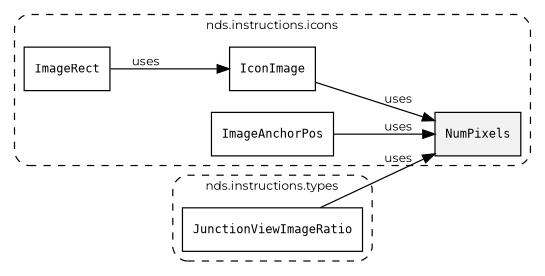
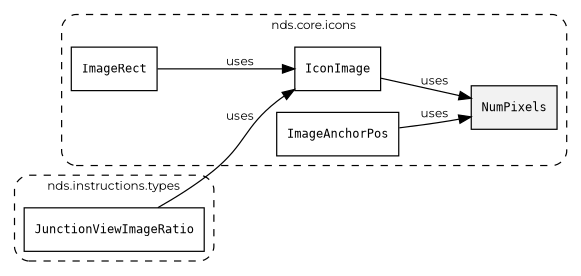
  digraph {
    fontname=Montserrat
    fontsize=10
    rankdir=LR
    node [fontname=Montserrat fontsize=10 shape=box]
    edge [fontname=Montserrat fontsize=10]
    n1 [fillcolor="#0000000D" label=<<font face="monospace"><table align="center" border="0" cellspacing="0" cellpadding="0"><tr><td href="../../../content/packages/nds.core.icons.html#Subtype-NumPixels" title="Subtype defined in nds.core.icons">NumPixels</td></tr></table></font>> style=filled]
    n2 [label=<<font face="monospace"><table align="center" border="0" cellspacing="0" cellpadding="0"><tr><td href="../../../content/packages/nds.core.icons.html#Structure-IconImage" title="Structure defined in nds.core.icons">IconImage</td></tr></table></font>>]
    n3 [label=<<font face="monospace"><table align="center" border="0" cellspacing="0" cellpadding="0"><tr><td href="../../../content/packages/nds.core.icons.html#Structure-ImageRect" title="Structure defined in nds.core.icons">ImageRect</td></tr></table></font>>]
    n4 [label=<<font face="monospace"><table align="center" border="0" cellspacing="0" cellpadding="0"><tr><td href="../../../content/packages/nds.core.icons.html#Structure-ImageAnchorPos" title="Structure defined in nds.core.icons">ImageAnchorPos</td></tr></table></font>>]
    n5 [label=<<font face="monospace"><table align="center" border="0" cellspacing="0" cellpadding="0"><tr><td href="../../../content/packages/nds.instructions.types.html#Structure-JunctionViewImageRatio" title="Structure defined in nds.instructions.types">JunctionViewImageRatio</td></tr></table></font>>]
    subgraph cluster_1 {
-     label="nds.instructions.icons"
+     label="nds.core.icons"
      style="dashed, rounded"
      n1
      n2
      n3
      n4
    }
    subgraph cluster_2 {
      label="nds.instructions.types"
      style="dashed, rounded"
      n5
    }
    n2 -> n1 [label=uses]
    n3 -> n2 [label=uses]
    n4 -> n1 [label=uses]
-   n5 -> n1 [label=uses]
+   n5 -> n2 [label=uses]
  }
